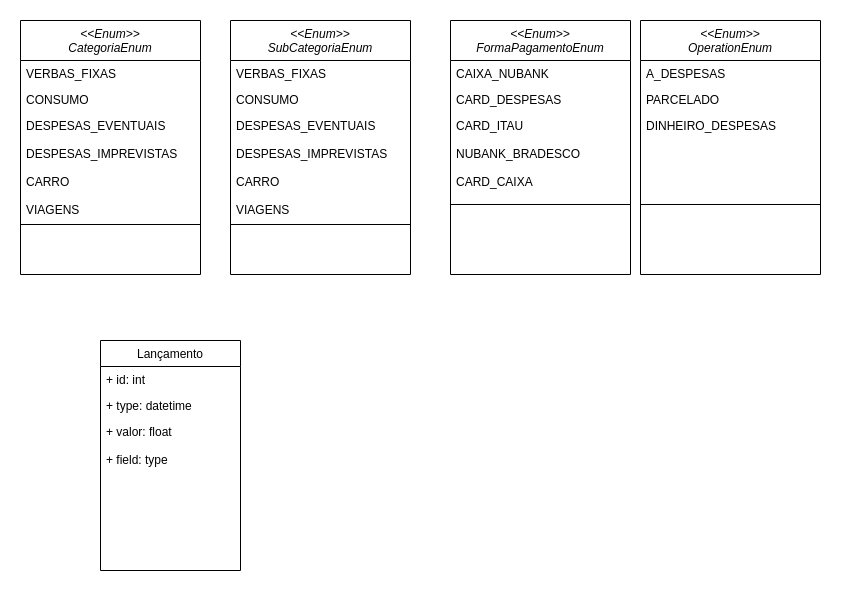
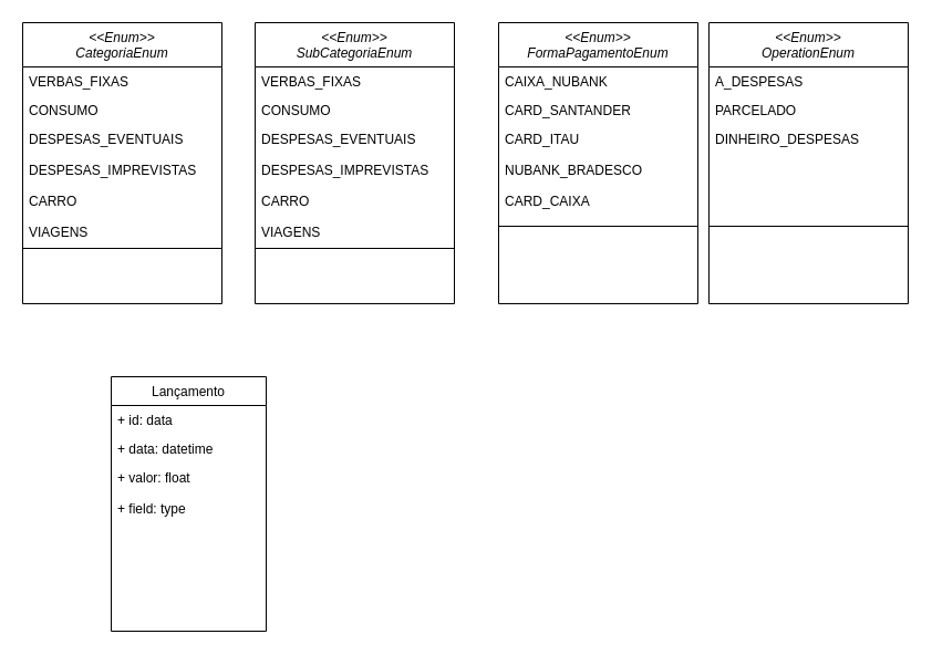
  <mxCell id="0" />
  <mxCell id="1" parent="0" />
  <mxCell id="2" value="&lt;&lt;Enum&gt;&gt;&#10;CategoriaEnum" style="swimlane;fontStyle=2;align=center;verticalAlign=top;childLayout=stackLayout;horizontal=1;startSize=40;horizontalStack=0;resizeParent=1;resizeLast=0;collapsible=1;marginBottom=0;rounded=0;shadow=0;strokeWidth=1;" parent="1" vertex="1"><mxGeometry x="20" y="20" width="180" height="254" as="geometry"><mxRectangle x="230" y="140" width="160" height="26" as="alternateBounds" /></mxGeometry></mxCell>
  <mxCell id="3" value="VERBAS_FIXAS" style="text;align=left;verticalAlign=top;spacingLeft=4;spacingRight=4;overflow=hidden;rotatable=0;points=[[0,0.5],[1,0.5]];portConstraint=eastwest;" parent="2" vertex="1"><mxGeometry y="40" width="180" height="26" as="geometry" /></mxCell>
  <mxCell id="4" value="CONSUMO&#10;" style="text;align=left;verticalAlign=top;spacingLeft=4;spacingRight=4;overflow=hidden;rotatable=0;points=[[0,0.5],[1,0.5]];portConstraint=eastwest;rounded=0;shadow=0;html=0;" parent="2" vertex="1"><mxGeometry y="66" width="180" height="26" as="geometry" /></mxCell>
  <mxCell id="5" value="DESPESAS_EVENTUAIS&#10;&#10;DESPESAS_IMPREVISTAS&#10;&#10;CARRO&#10;&#10;VIAGENS&#10;&#10;&#10;" style="text;align=left;verticalAlign=top;spacingLeft=4;spacingRight=4;overflow=hidden;rotatable=0;points=[[0,0.5],[1,0.5]];portConstraint=eastwest;rounded=0;shadow=0;html=0;" parent="2" vertex="1"><mxGeometry y="92" width="180" height="108" as="geometry" /></mxCell>
  <mxCell id="6" value="" style="line;html=1;strokeWidth=1;align=left;verticalAlign=middle;spacingTop=-1;spacingLeft=3;spacingRight=3;rotatable=0;labelPosition=right;points=[];portConstraint=eastwest;" parent="2" vertex="1"><mxGeometry y="200" width="180" height="8" as="geometry" /></mxCell>
  <mxCell id="7" value="&lt;&lt;Enum&gt;&gt;&#10;FormaPagamentoEnum" style="swimlane;fontStyle=2;align=center;verticalAlign=top;childLayout=stackLayout;horizontal=1;startSize=40;horizontalStack=0;resizeParent=1;resizeLast=0;collapsible=1;marginBottom=0;rounded=0;shadow=0;strokeWidth=1;" parent="1" vertex="1"><mxGeometry x="450" y="20" width="180" height="254" as="geometry"><mxRectangle x="230" y="140" width="160" height="26" as="alternateBounds" /></mxGeometry></mxCell>
  <mxCell id="8" value="CAIXA_NUBANK" style="text;align=left;verticalAlign=top;spacingLeft=4;spacingRight=4;overflow=hidden;rotatable=0;points=[[0,0.5],[1,0.5]];portConstraint=eastwest;" parent="7" vertex="1"><mxGeometry y="40" width="180" height="26" as="geometry" /></mxCell>
- <mxCell id="9" value="CARD_DESPESAS" style="text;align=left;verticalAlign=top;spacingLeft=4;spacingRight=4;overflow=hidden;rotatable=0;points=[[0,0.5],[1,0.5]];portConstraint=eastwest;rounded=0;shadow=0;html=0;" parent="7" vertex="1"><mxGeometry y="66" width="180" height="26" as="geometry" /></mxCell>
+ <mxCell id="9" value="CARD_SANTANDER" style="text;align=left;verticalAlign=top;spacingLeft=4;spacingRight=4;overflow=hidden;rotatable=0;points=[[0,0.5],[1,0.5]];portConstraint=eastwest;rounded=0;shadow=0;html=0;" parent="7" vertex="1"><mxGeometry y="66" width="180" height="26" as="geometry" /></mxCell>
  <mxCell id="10" value="CARD_ITAU&#10;&#10;NUBANK_BRADESCO&#10;&#10;CARD_CAIXA&#10;&#10;&#10;&#10;" style="text;align=left;verticalAlign=top;spacingLeft=4;spacingRight=4;overflow=hidden;rotatable=0;points=[[0,0.5],[1,0.5]];portConstraint=eastwest;rounded=0;shadow=0;html=0;" parent="7" vertex="1"><mxGeometry y="92" width="180" height="88" as="geometry" /></mxCell>
  <mxCell id="11" value="" style="line;html=1;strokeWidth=1;align=left;verticalAlign=middle;spacingTop=-1;spacingLeft=3;spacingRight=3;rotatable=0;labelPosition=right;points=[];portConstraint=eastwest;" parent="7" vertex="1"><mxGeometry y="180" width="180" height="8" as="geometry" /></mxCell>
  <mxCell id="12" value="&lt;&lt;Enum&gt;&gt;&#10;OperationEnum" style="swimlane;fontStyle=2;align=center;verticalAlign=top;childLayout=stackLayout;horizontal=1;startSize=40;horizontalStack=0;resizeParent=1;resizeLast=0;collapsible=1;marginBottom=0;rounded=0;shadow=0;strokeWidth=1;" parent="1" vertex="1"><mxGeometry x="640" y="20" width="180" height="254" as="geometry"><mxRectangle x="230" y="140" width="160" height="26" as="alternateBounds" /></mxGeometry></mxCell>
  <mxCell id="13" value="A_DESPESAS" style="text;align=left;verticalAlign=top;spacingLeft=4;spacingRight=4;overflow=hidden;rotatable=0;points=[[0,0.5],[1,0.5]];portConstraint=eastwest;" parent="12" vertex="1"><mxGeometry y="40" width="180" height="26" as="geometry" /></mxCell>
  <mxCell id="14" value="PARCELADO" style="text;align=left;verticalAlign=top;spacingLeft=4;spacingRight=4;overflow=hidden;rotatable=0;points=[[0,0.5],[1,0.5]];portConstraint=eastwest;rounded=0;shadow=0;html=0;" parent="12" vertex="1"><mxGeometry y="66" width="180" height="26" as="geometry" /></mxCell>
  <mxCell id="15" value="DINHEIRO_DESPESAS&#10;&#10;&#10;&#10;&#10;" style="text;align=left;verticalAlign=top;spacingLeft=4;spacingRight=4;overflow=hidden;rotatable=0;points=[[0,0.5],[1,0.5]];portConstraint=eastwest;rounded=0;shadow=0;html=0;" parent="12" vertex="1"><mxGeometry y="92" width="180" height="88" as="geometry" /></mxCell>
  <mxCell id="16" value="" style="line;html=1;strokeWidth=1;align=left;verticalAlign=middle;spacingTop=-1;spacingLeft=3;spacingRight=3;rotatable=0;labelPosition=right;points=[];portConstraint=eastwest;" parent="12" vertex="1"><mxGeometry y="180" width="180" height="8" as="geometry" /></mxCell>
  <mxCell id="17" value="Lançamento" style="swimlane;fontStyle=0;childLayout=stackLayout;horizontal=1;startSize=26;fillColor=none;horizontalStack=0;resizeParent=1;resizeParentMax=0;resizeLast=0;collapsible=1;marginBottom=0;" vertex="1" parent="1"><mxGeometry x="100" y="340" width="140" height="230" as="geometry" /></mxCell>
- <mxCell id="18" value="+ id: int" style="text;strokeColor=none;fillColor=none;align=left;verticalAlign=top;spacingLeft=4;spacingRight=4;overflow=hidden;rotatable=0;points=[[0,0.5],[1,0.5]];portConstraint=eastwest;" vertex="1" parent="17"><mxGeometry y="26" width="140" height="26" as="geometry" /></mxCell>
- <mxCell id="19" value="+ type: datetime" style="text;strokeColor=none;fillColor=none;align=left;verticalAlign=top;spacingLeft=4;spacingRight=4;overflow=hidden;rotatable=0;points=[[0,0.5],[1,0.5]];portConstraint=eastwest;" vertex="1" parent="17"><mxGeometry y="52" width="140" height="26" as="geometry" /></mxCell>
+ <mxCell id="18" value="+ id: data" style="text;strokeColor=none;fillColor=none;align=left;verticalAlign=top;spacingLeft=4;spacingRight=4;overflow=hidden;rotatable=0;points=[[0,0.5],[1,0.5]];portConstraint=eastwest;" vertex="1" parent="17"><mxGeometry y="26" width="140" height="26" as="geometry" /></mxCell>
+ <mxCell id="19" value="+ data: datetime" style="text;strokeColor=none;fillColor=none;align=left;verticalAlign=top;spacingLeft=4;spacingRight=4;overflow=hidden;rotatable=0;points=[[0,0.5],[1,0.5]];portConstraint=eastwest;" vertex="1" parent="17"><mxGeometry y="52" width="140" height="26" as="geometry" /></mxCell>
  <mxCell id="20" value="+ valor: float&#10;&#10;+ field: type" style="text;strokeColor=none;fillColor=none;align=left;verticalAlign=top;spacingLeft=4;spacingRight=4;overflow=hidden;rotatable=0;points=[[0,0.5],[1,0.5]];portConstraint=eastwest;" vertex="1" parent="17"><mxGeometry y="78" width="140" height="152" as="geometry" /></mxCell>
  <mxCell id="21" value="&lt;&lt;Enum&gt;&gt;&#10;SubCategoriaEnum" style="swimlane;fontStyle=2;align=center;verticalAlign=top;childLayout=stackLayout;horizontal=1;startSize=40;horizontalStack=0;resizeParent=1;resizeLast=0;collapsible=1;marginBottom=0;rounded=0;shadow=0;strokeWidth=1;" vertex="1" parent="1"><mxGeometry x="230" y="20" width="180" height="254" as="geometry"><mxRectangle x="230" y="140" width="160" height="26" as="alternateBounds" /></mxGeometry></mxCell>
  <mxCell id="22" value="VERBAS_FIXAS" style="text;align=left;verticalAlign=top;spacingLeft=4;spacingRight=4;overflow=hidden;rotatable=0;points=[[0,0.5],[1,0.5]];portConstraint=eastwest;" vertex="1" parent="21"><mxGeometry y="40" width="180" height="26" as="geometry" /></mxCell>
  <mxCell id="23" value="CONSUMO&#10;" style="text;align=left;verticalAlign=top;spacingLeft=4;spacingRight=4;overflow=hidden;rotatable=0;points=[[0,0.5],[1,0.5]];portConstraint=eastwest;rounded=0;shadow=0;html=0;" vertex="1" parent="21"><mxGeometry y="66" width="180" height="26" as="geometry" /></mxCell>
  <mxCell id="24" value="DESPESAS_EVENTUAIS&#10;&#10;DESPESAS_IMPREVISTAS&#10;&#10;CARRO&#10;&#10;VIAGENS&#10;&#10;&#10;" style="text;align=left;verticalAlign=top;spacingLeft=4;spacingRight=4;overflow=hidden;rotatable=0;points=[[0,0.5],[1,0.5]];portConstraint=eastwest;rounded=0;shadow=0;html=0;" vertex="1" parent="21"><mxGeometry y="92" width="180" height="108" as="geometry" /></mxCell>
  <mxCell id="25" value="" style="line;html=1;strokeWidth=1;align=left;verticalAlign=middle;spacingTop=-1;spacingLeft=3;spacingRight=3;rotatable=0;labelPosition=right;points=[];portConstraint=eastwest;" vertex="1" parent="21"><mxGeometry y="200" width="180" height="8" as="geometry" /></mxCell>
